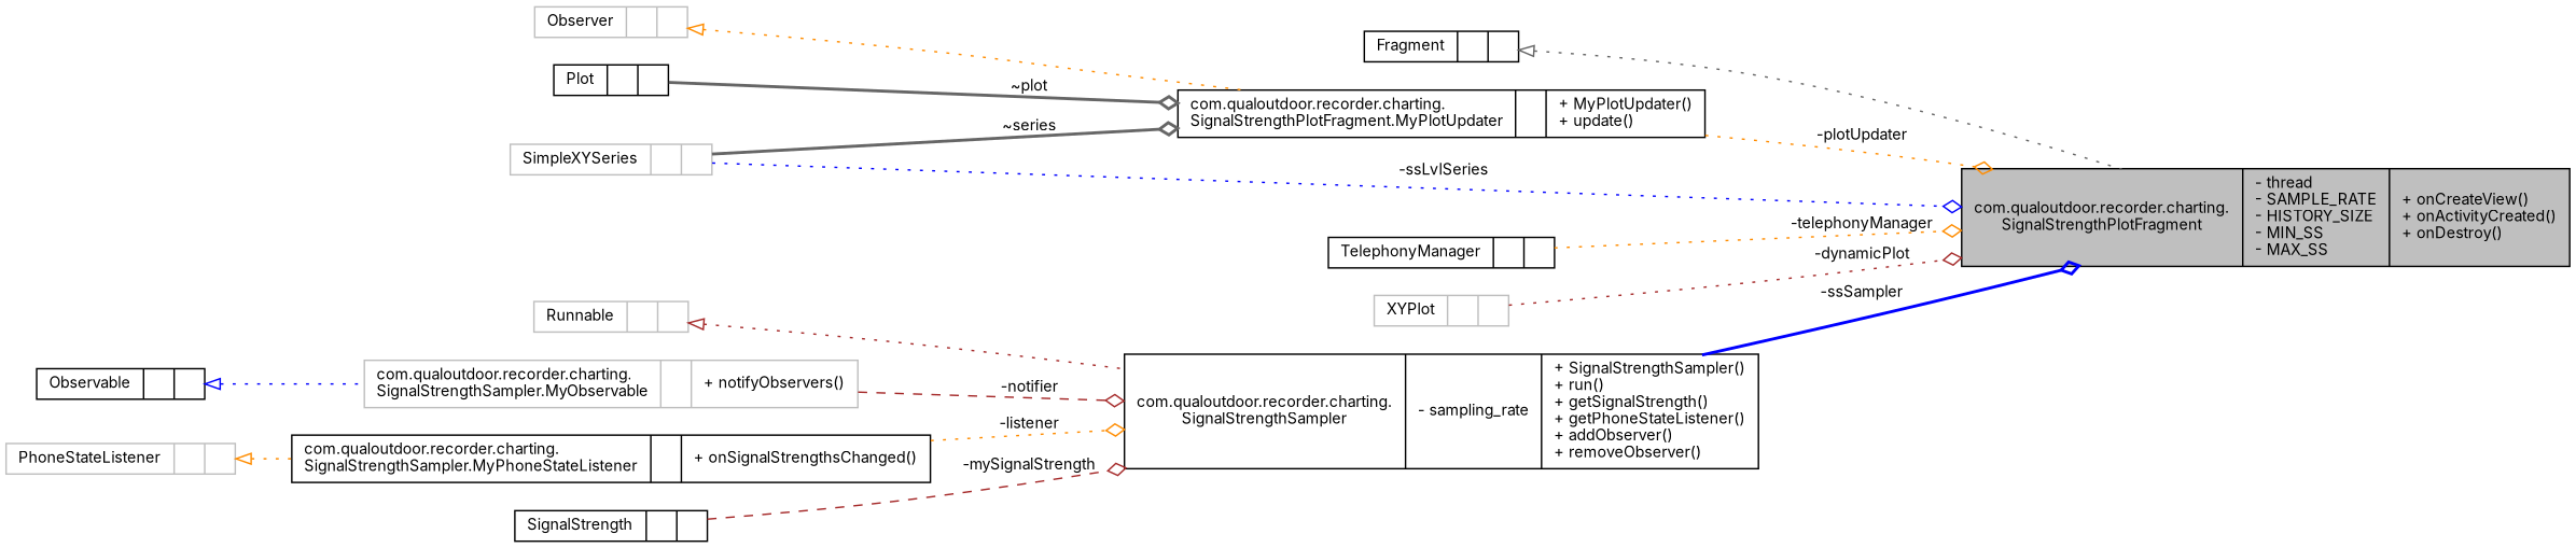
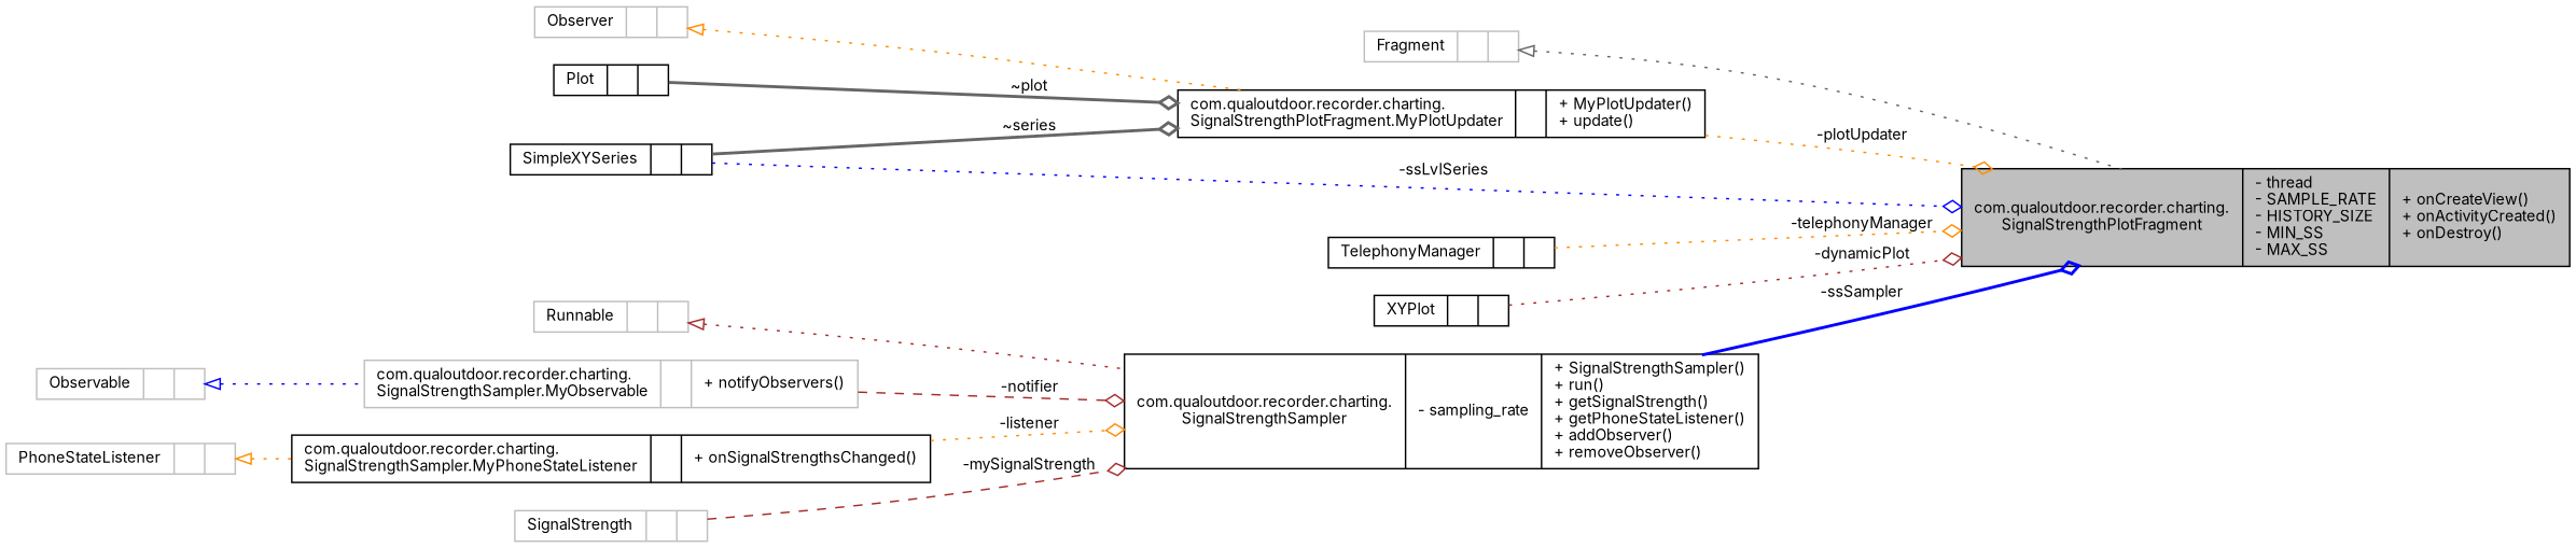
  digraph {
    fontname=Inter
    rankdir=LR
    node [color=grey75 fillcolor=white fontname=Inter fontsize=10 shape=record style=filled]
    edge [color=darkorange fontname=Inter fontsize=10 labelfontname=Helvetica labelfontsize=10 style=dotted arrowhead=odiamond]
    n1 [color=black fillcolor=grey75 fontcolor=black height=0.2 label="{com.qualoutdoor.recorder.charting.\lSignalStrengthPlotFragment\n|- thread\l- SAMPLE_RATE\l- HISTORY_SIZE\l- MIN_SS\l- MAX_SS\l|+ onCreateView()\l+ onActivityCreated()\l+ onDestroy()\l}" width=0.4]
-   n2 [color=black height=0.2 label="{Fragment\n||}" width=0.4]
+   n2 [height=0.2 label="{Fragment\n||}" width=0.4]
    n3 [color=black height=0.2 label="{com.qualoutdoor.recorder.charting.\lSignalStrengthPlotFragment.MyPlotUpdater\n||+ MyPlotUpdater()\l+ update()\l}" width=0.4]
    n4 [height=0.2 label="{Observer\n||}" width=0.4]
    n5 [color=black height=0.2 label="{Plot\n||}" width=0.4]
-   n6 [height=0.2 label="{SimpleXYSeries\n||}" width=0.4]
+   n6 [color=black height=0.2 label="{SimpleXYSeries\n||}" width=0.4]
    n7 [color=black height=0.2 label="{TelephonyManager\n||}" width=0.4]
-   n8 [height=0.2 label="{XYPlot\n||}" width=0.4]
+   n8 [color=black height=0.2 label="{XYPlot\n||}" width=0.4]
    n9 [color=black height=0.2 label="{com.qualoutdoor.recorder.charting.\lSignalStrengthSampler\n|- sampling_rate\l|+ SignalStrengthSampler()\l+ run()\l+ getSignalStrength()\l+ getPhoneStateListener()\l+ addObserver()\l+ removeObserver()\l}" width=0.4]
    n10 [height=0.2 label="{Runnable\n||}" width=0.4]
    n11 [height=0.2 label="{com.qualoutdoor.recorder.charting.\lSignalStrengthSampler.MyObservable\n||+ notifyObservers()\l}" width=0.4]
-   n12 [color=black height=0.2 label="{Observable\n||}" width=0.4]
+   n12 [height=0.2 label="{Observable\n||}" width=0.4]
    n13 [color=black height=0.2 label="{com.qualoutdoor.recorder.charting.\lSignalStrengthSampler.MyPhoneStateListener\n||+ onSignalStrengthsChanged()\l}" width=0.4]
    n14 [height=0.2 label="{PhoneStateListener\n||}" width=0.4]
-   n15 [color=black height=0.2 label="{SignalStrength\n||}" width=0.4]
+   n15 [height=0.2 label="{SignalStrength\n||}" width=0.4]
    n2 -> n1 [arrowtail=onormal color=gray40 dir=back arrowhead=""]
    n3 -> n1 [label=" -plotUpdater"]
    n4 -> n3 [arrowtail=onormal dir=back arrowhead=""]
    n5 -> n3 [color=gray40 label=" ~plot" style=bold]
    n6 -> n1 [color=blue label=" -ssLvlSeries"]
    n6 -> n3 [color=gray40 label=" ~series" style=bold]
    n7 -> n1 [label=" -telephonyManager"]
    n8 -> n1 [color=brown label=" -dynamicPlot"]
    n9 -> n1 [color=blue label=" -ssSampler" style=bold]
    n10 -> n9 [arrowtail=onormal color=brown dir=back arrowhead=""]
    n11 -> n9 [color=brown label=" -notifier" style=dashed]
    n12 -> n11 [arrowtail=onormal color=blue dir=back arrowhead=""]
    n13 -> n9 [label=" -listener"]
    n14 -> n13 [arrowtail=onormal dir=back arrowhead=""]
    n15 -> n9 [color=brown label=" -mySignalStrength" style=dashed]
  }
